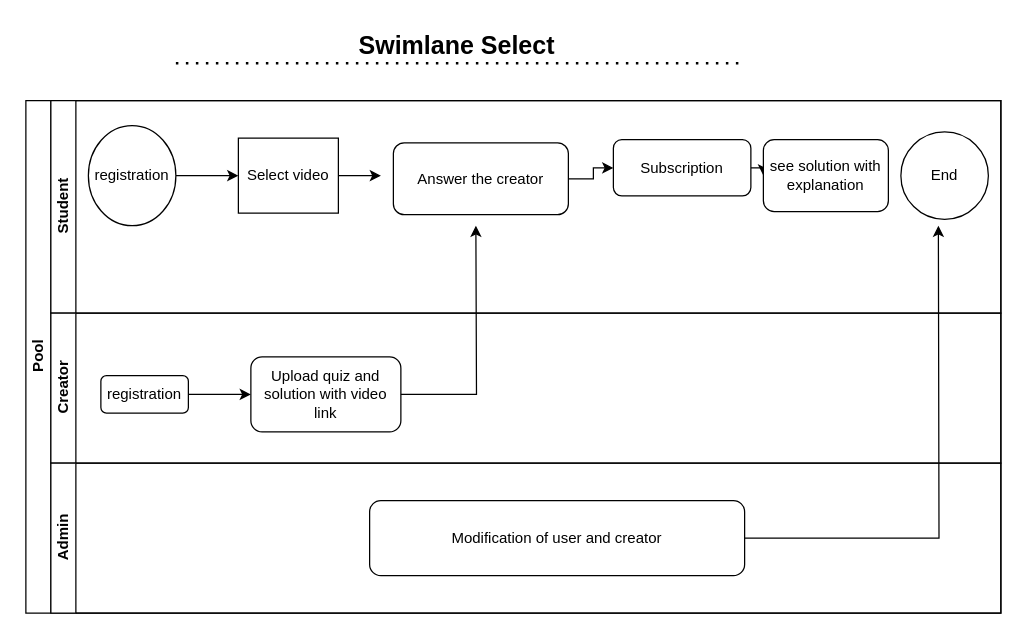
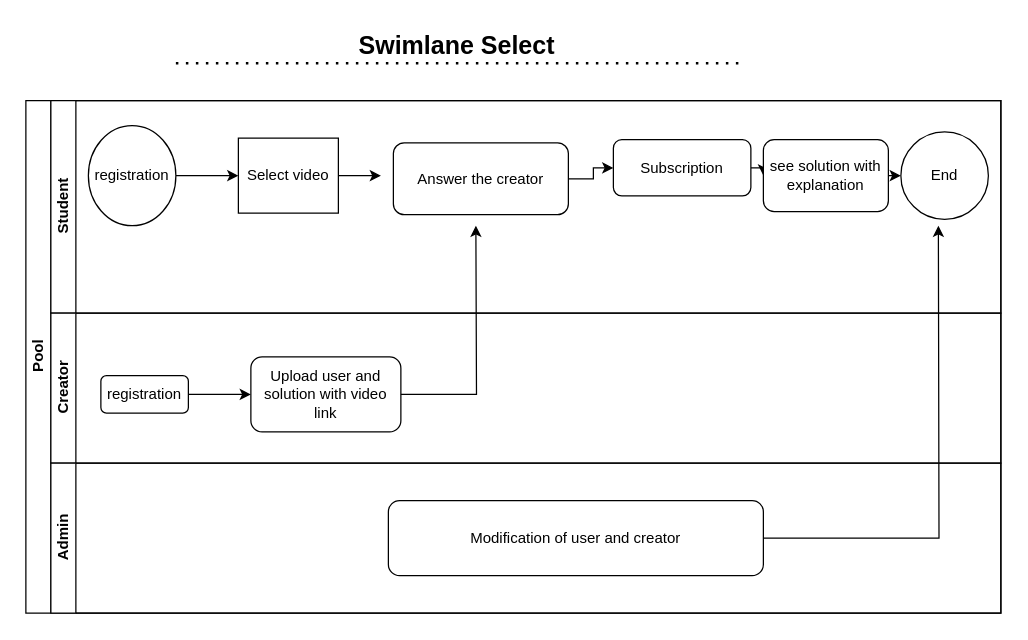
  <mxCell id="0" />
  <mxCell id="1" parent="0" />
  <mxCell id="2" value="Pool" style="swimlane;html=1;childLayout=stackLayout;resizeParent=1;resizeParentMax=0;horizontal=0;startSize=20;horizontalStack=0;" parent="1" vertex="1"><mxGeometry x="20" y="80" width="780" height="410" as="geometry" /></mxCell>
  <mxCell id="3" value="Student&lt;br&gt;" style="swimlane;html=1;startSize=20;horizontal=0;" parent="2" vertex="1"><mxGeometry x="20" width="760" height="170" as="geometry" /></mxCell>
  <mxCell id="4" value="" style="edgeStyle=orthogonalEdgeStyle;rounded=0;orthogonalLoop=1;jettySize=auto;html=1;entryX=0;entryY=0.5;entryDx=0;entryDy=0;" parent="3" source="5" target="7" edge="1"><mxGeometry relative="1" as="geometry"><mxPoint x="120" y="60" as="targetPoint" /></mxGeometry></mxCell>
  <mxCell id="5" value="registration" style="ellipse;whiteSpace=wrap;html=1;" parent="3" vertex="1"><mxGeometry x="30" y="20" width="70" height="80" as="geometry" /></mxCell>
  <mxCell id="6" style="edgeStyle=orthogonalEdgeStyle;rounded=0;orthogonalLoop=1;jettySize=auto;html=1;exitX=1;exitY=0.5;exitDx=0;exitDy=0;entryX=-0.071;entryY=0.457;entryDx=0;entryDy=0;entryPerimeter=0;" edge="1" parent="3" source="7" target="12"><mxGeometry relative="1" as="geometry" /></mxCell>
  <mxCell id="7" value="Select video" style="rounded=0;whiteSpace=wrap;html=1;fontFamily=Helvetica;fontSize=12;fontColor=#000000;align=center;" parent="3" vertex="1"><mxGeometry x="150" y="30" width="80" height="60" as="geometry" /></mxCell>
  <mxCell id="8" value="End" style="ellipse;whiteSpace=wrap;html=1;aspect=fixed;" parent="3" vertex="1"><mxGeometry x="680" y="25" width="70" height="70" as="geometry" /></mxCell>
  <mxCell id="9" style="edgeStyle=orthogonalEdgeStyle;rounded=0;orthogonalLoop=1;jettySize=auto;html=1;exitX=1;exitY=0.5;exitDx=0;exitDy=0;entryX=0;entryY=0.5;entryDx=0;entryDy=0;" edge="1" parent="3" source="10" target="14"><mxGeometry relative="1" as="geometry" /></mxCell>
  <mxCell id="10" value="Subscription" style="rounded=1;whiteSpace=wrap;html=1;" vertex="1" parent="3"><mxGeometry x="450" y="31.25" width="110" height="45" as="geometry" /></mxCell>
  <mxCell id="11" style="edgeStyle=orthogonalEdgeStyle;rounded=0;orthogonalLoop=1;jettySize=auto;html=1;exitX=1;exitY=0.5;exitDx=0;exitDy=0;" edge="1" parent="3" source="12" target="10"><mxGeometry relative="1" as="geometry" /></mxCell>
  <mxCell id="12" value="Answer the creator" style="rounded=1;whiteSpace=wrap;html=1;" parent="3" vertex="1"><mxGeometry x="274" y="33.75" width="140" height="57.5" as="geometry" /></mxCell>
+ <mxCell id="13" style="edgeStyle=orthogonalEdgeStyle;rounded=0;orthogonalLoop=1;jettySize=auto;html=1;exitX=1;exitY=0.5;exitDx=0;exitDy=0;entryX=0;entryY=0.5;entryDx=0;entryDy=0;" edge="1" parent="3" source="14" target="8"><mxGeometry relative="1" as="geometry" /></mxCell>
  <mxCell id="14" value="see solution with explanation" style="rounded=1;whiteSpace=wrap;html=1;" vertex="1" parent="3"><mxGeometry x="570" y="31.25" width="100" height="57.5" as="geometry" /></mxCell>
  <mxCell id="15" value="Creator&lt;br&gt;" style="swimlane;html=1;startSize=20;horizontal=0;" parent="2" vertex="1"><mxGeometry x="20" y="170" width="760" height="120" as="geometry" /></mxCell>
- <mxCell id="16" value="Upload quiz and solution with video link" style="rounded=1;whiteSpace=wrap;html=1;" parent="15" vertex="1"><mxGeometry x="160" y="35" width="120" height="60" as="geometry" /></mxCell>
+ <mxCell id="16" value="Upload user and solution with video link" style="rounded=1;whiteSpace=wrap;html=1;" parent="15" vertex="1"><mxGeometry x="160" y="35" width="120" height="60" as="geometry" /></mxCell>
  <mxCell id="17" style="edgeStyle=orthogonalEdgeStyle;rounded=0;orthogonalLoop=1;jettySize=auto;html=1;" edge="1" parent="15" source="18" target="16"><mxGeometry relative="1" as="geometry" /></mxCell>
  <mxCell id="18" value="registration" style="rounded=1;whiteSpace=wrap;html=1;" vertex="1" parent="15"><mxGeometry x="40" y="50" width="70" height="30" as="geometry" /></mxCell>
  <mxCell id="19" value="Admin" style="swimlane;html=1;startSize=20;horizontal=0;" parent="2" vertex="1"><mxGeometry x="20" y="290" width="760" height="120" as="geometry" /></mxCell>
- <mxCell id="20" value="Modification of user and creator" style="rounded=1;whiteSpace=wrap;html=1;" vertex="1" parent="19"><mxGeometry x="255" y="30" width="300" height="60" as="geometry" /></mxCell>
+ <mxCell id="20" value="Modification of user and creator" style="rounded=1;whiteSpace=wrap;html=1;" vertex="1" parent="19"><mxGeometry x="270" y="30" width="300" height="60" as="geometry" /></mxCell>
  <mxCell id="21" value="&lt;b&gt;&lt;font style=&quot;font-size: 20px;&quot;&gt;Swimlane Select&lt;/font&gt;&lt;/b&gt;" style="text;html=1;strokeColor=none;fillColor=none;align=center;verticalAlign=middle;whiteSpace=wrap;rounded=0;" parent="1" vertex="1"><mxGeometry x="207" y="20" width="316" height="30" as="geometry" /></mxCell>
  <mxCell id="22" value="" style="endArrow=none;dashed=1;html=1;dashPattern=1 3;strokeWidth=2;rounded=0;fontSize=20;" parent="1" edge="1"><mxGeometry width="50" height="50" relative="1" as="geometry"><mxPoint x="140" y="50" as="sourcePoint" /><mxPoint x="590" y="50" as="targetPoint" /></mxGeometry></mxCell>
  <mxCell id="23" style="edgeStyle=orthogonalEdgeStyle;rounded=0;orthogonalLoop=1;jettySize=auto;html=1;" edge="1" parent="1" source="16"><mxGeometry relative="1" as="geometry"><mxPoint x="380" y="180" as="targetPoint" /></mxGeometry></mxCell>
  <mxCell id="24" style="edgeStyle=orthogonalEdgeStyle;rounded=0;orthogonalLoop=1;jettySize=auto;html=1;" edge="1" parent="1" source="20"><mxGeometry relative="1" as="geometry"><mxPoint x="750" y="180" as="targetPoint" /></mxGeometry></mxCell>
